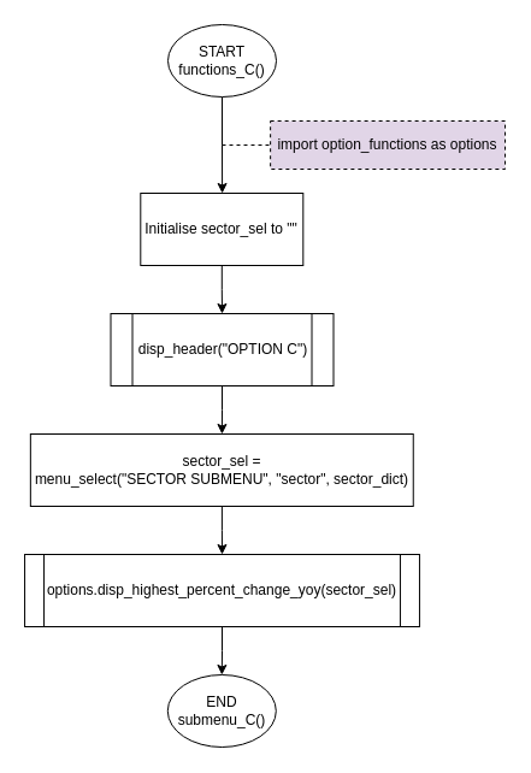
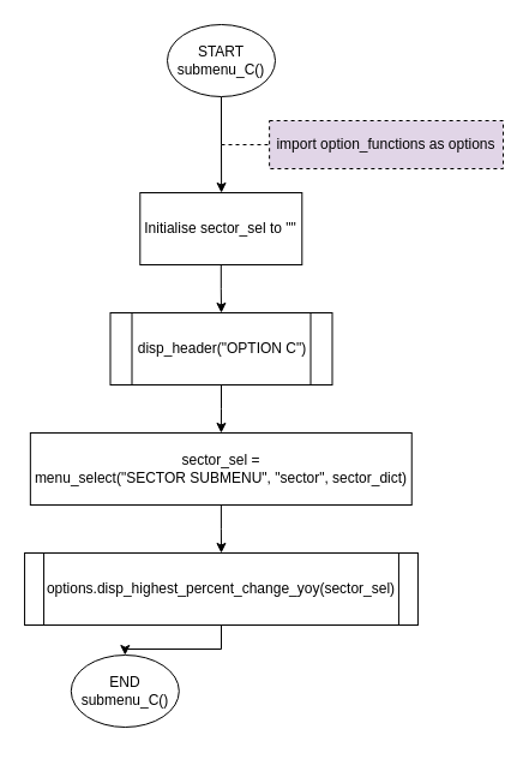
  <mxCell id="0" />
  <mxCell id="1" parent="0" />
  <mxCell id="2" value="" style="edgeStyle=orthogonalEdgeStyle;rounded=0;orthogonalLoop=1;jettySize=auto;html=1;" edge="1" parent="1" source="3"><mxGeometry relative="1" as="geometry"><mxPoint x="184.1" y="160" as="targetPoint" /></mxGeometry></mxCell>
- <mxCell id="3" value="START&lt;br&gt;functions_C()" style="ellipse;whiteSpace=wrap;html=1;rounded=0;" vertex="1" parent="1"><mxGeometry x="139" width="90" height="60" as="geometry" y="20" /></mxCell>
+ <mxCell id="3" value="START&lt;br&gt;submenu_C()" style="ellipse;whiteSpace=wrap;html=1;rounded=0;" vertex="1" parent="1"><mxGeometry x="139" width="90" height="60" as="geometry" y="20" /></mxCell>
  <mxCell id="4" value="&lt;div&gt;import option_functions as options&lt;/div&gt;" style="rounded=0;whiteSpace=wrap;html=1;glass=0;dashed=1;fillColor=#e1d5e7;" vertex="1" parent="1"><mxGeometry x="224.12" y="100" width="194.88" height="40" as="geometry" /></mxCell>
  <mxCell id="5" value="" style="endArrow=none;dashed=1;html=1;rounded=0;strokeColor=default;entryX=0;entryY=0.5;entryDx=0;entryDy=0;" edge="1" parent="1" target="4"><mxGeometry width="50" height="50" relative="1" as="geometry"><mxPoint x="184" y="120" as="sourcePoint" /><mxPoint x="376.12" y="340" as="targetPoint" /></mxGeometry></mxCell>
  <mxCell id="6" value="" style="edgeStyle=orthogonalEdgeStyle;rounded=0;orthogonalLoop=1;jettySize=auto;html=1;" edge="1" parent="1" source="7" target="11"><mxGeometry relative="1" as="geometry" /></mxCell>
  <mxCell id="7" value="sector_sel = &lt;br&gt;menu_select(&quot;SECTOR SUBMENU&quot;, &quot;sector&quot;, sector_dict)" style="rounded=0;whiteSpace=wrap;html=1;" vertex="1" parent="1"><mxGeometry x="24.85" y="360" width="317.9" height="60" as="geometry" /></mxCell>
  <mxCell id="8" value="" style="edgeStyle=orthogonalEdgeStyle;rounded=0;orthogonalLoop=1;jettySize=auto;html=1;" edge="1" parent="1" source="9" target="7"><mxGeometry relative="1" as="geometry" /></mxCell>
  <mxCell id="9" value="disp_header(&quot;OPTION C&quot;)" style="shape=process;whiteSpace=wrap;html=1;backgroundOutline=1;size=0.095;" vertex="1" parent="1"><mxGeometry x="91.5" y="260" width="185" height="60" as="geometry" /></mxCell>
  <mxCell id="10" value="" style="edgeStyle=orthogonalEdgeStyle;rounded=0;orthogonalLoop=1;jettySize=auto;html=1;" edge="1" parent="1" source="11" target="12"><mxGeometry relative="1" as="geometry" /></mxCell>
  <mxCell id="11" value="options.disp_highest_percent_change_yoy(sector_sel)" style="shape=process;whiteSpace=wrap;html=1;backgroundOutline=1;size=0.049;" vertex="1" parent="1"><mxGeometry x="20.05" y="460" width="327.9" height="60" as="geometry" /></mxCell>
- <mxCell id="12" value="END&lt;br&gt;submenu_C()" style="ellipse;whiteSpace=wrap;html=1;rounded=0;" vertex="1" parent="1"><mxGeometry x="138.8" y="560" width="90" height="60" as="geometry" /></mxCell>
+ <mxCell id="12" value="END&lt;br&gt;submenu_C()" style="ellipse;whiteSpace=wrap;html=1;rounded=0;" vertex="1" parent="1"><mxGeometry x="58.8" y="545" width="90" height="60" as="geometry" /></mxCell>
  <mxCell id="13" value="" style="edgeStyle=orthogonalEdgeStyle;rounded=0;orthogonalLoop=1;jettySize=auto;html=1;" edge="1" parent="1" source="14" target="9"><mxGeometry relative="1" as="geometry" /></mxCell>
  <mxCell id="14" value="Initialise sector_sel to &quot;&quot;" style="rounded=0;whiteSpace=wrap;html=1;" vertex="1" parent="1"><mxGeometry x="116.3" y="160" width="135" height="60" as="geometry" /></mxCell>
